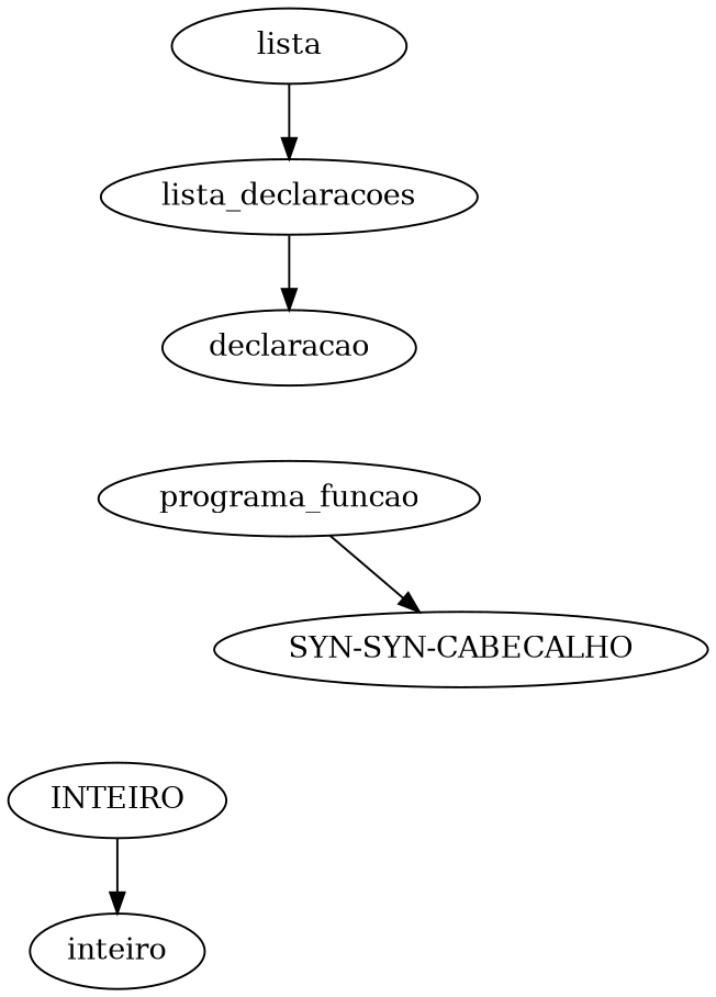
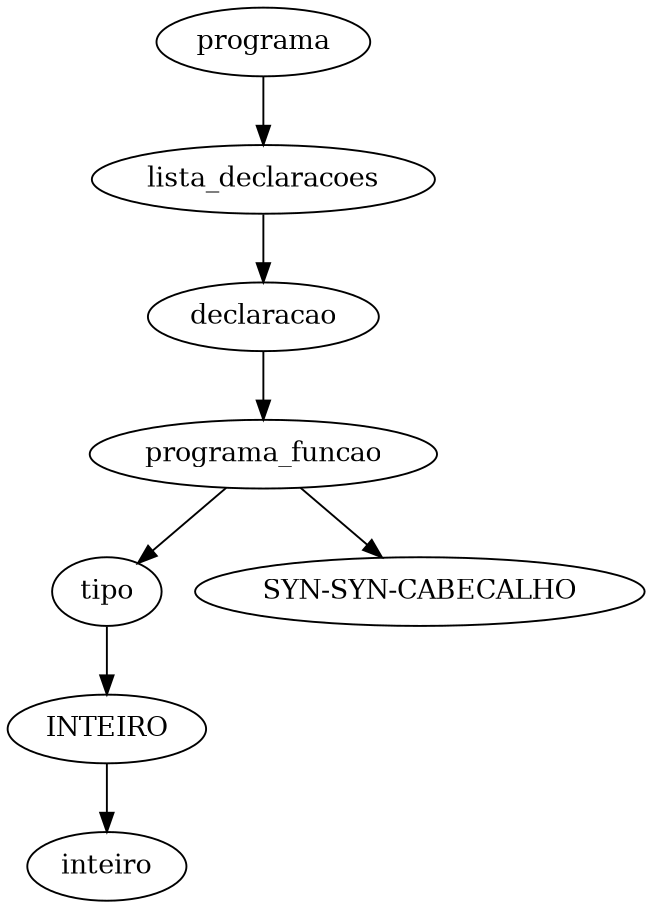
  digraph {
-   n1 [label=lista]
+   n1 [label=programa]
    n2 [label=lista_declaracoes]
    n3 [label=declaracao]
    n4 [label=programa_funcao]
+   n5 [label=tipo]
    n6 [label="SYN-SYN-CABECALHO"]
    n7 [label=INTEIRO]
    n8 [label=inteiro]
    n1 -> n2
    n2 -> n3
+   n3 -> n4
+   n4 -> n5
    n4 -> n6
+   n5 -> n7
    n7 -> n8
  }
